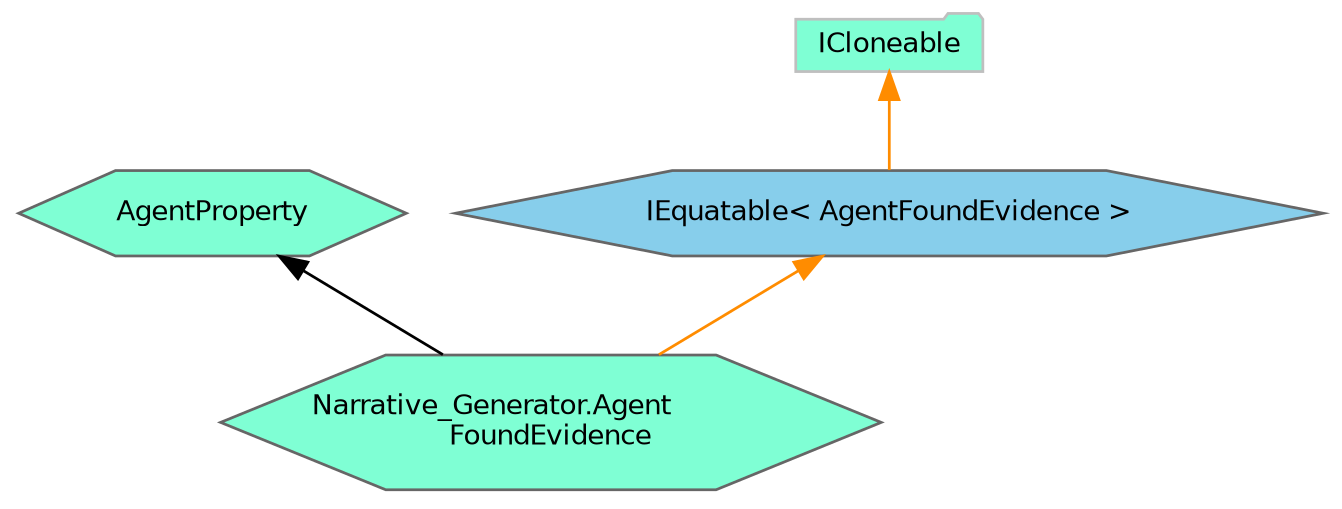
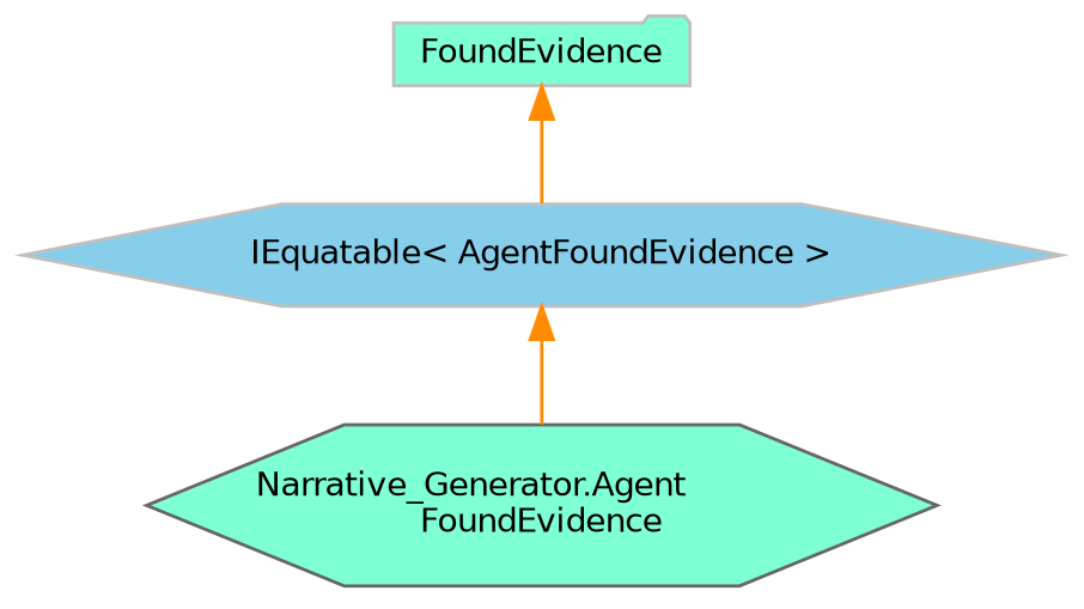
  digraph {
    node [color=gray40 fillcolor=aquamarine fontname=Helvetica fontsize=10 shape=hexagon style=filled]
    edge [color=darkorange dir=back fontname=Helvetica fontsize=10 labelfontname=Helvetica labelfontsize=10 style=solid]
    n1 [fontcolor=black height=0.2 label="Narrative_Generator.Agent\lFoundEvidence" width=0.4]
-   n2 [height=0.2 label=AgentProperty width=0.4]
-   n3 [color=grey75 height=0.2 label=ICloneable shape=folder width=0.4]
-   n4 [fillcolor=skyblue height=0.2 label="IEquatable\< AgentFoundEvidence \>" width=0.4]
-   n2 -> n1 [color=black]
+   n3 [color=grey75 height=0.2 label=FoundEvidence shape=folder width=0.4]
+   n4 [color=grey75 fillcolor=skyblue height=0.2 label="IEquatable\< AgentFoundEvidence \>" width=0.4]
    n3 -> n4
    n4 -> n1
  }
